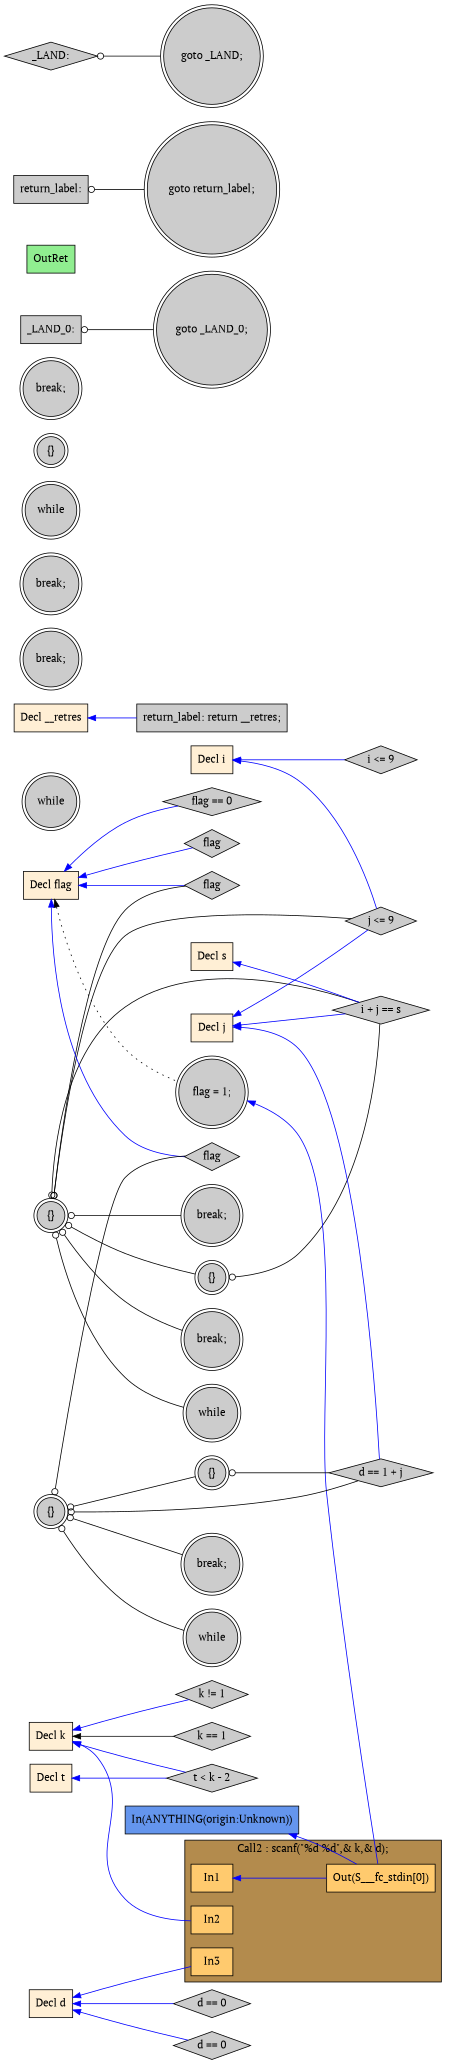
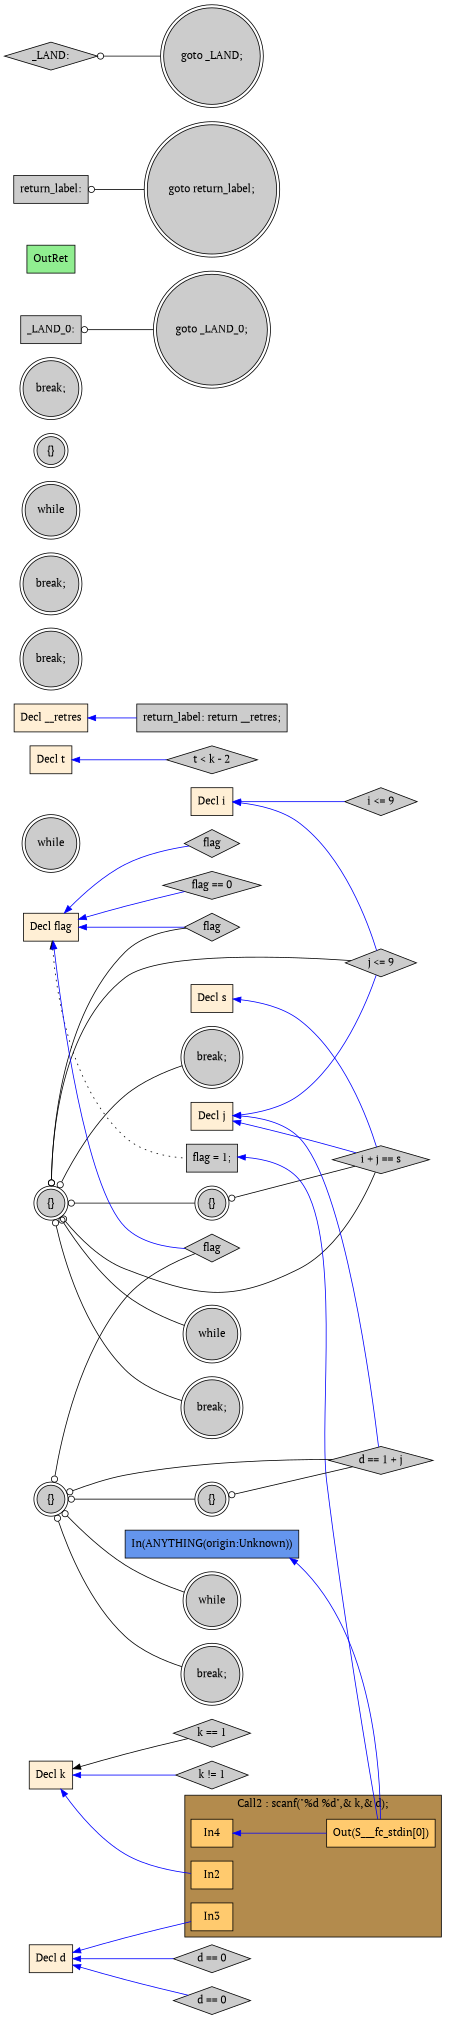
  digraph {
    fontname="PT Serif"
    rankdir=LR
    node [fillcolor="#CCCCCC" fontname="PT Serif" shape=box style=filled]
    edge [color="#0000FF" dir=back fontname="PT Serif"]
-   n1 [fillcolor="#FFCA6E" label=In1]
+   n1 [fillcolor="#FFCA6E" label=In4]
    n2 [fillcolor="#FFCA6E" label=In2]
    n3 [fillcolor="#FFCA6E" label=In3]
    n4 [fillcolor="#FFCA6E" label="Out(S___fc_stdin[0])"]
    n5 [label=while shape=doublecircle]
    n6 [label="i <= 9" shape=diamond]
    n7 [label=flag shape=diamond]
    n8 [fillcolor="#FFEFD5" label="Decl k"]
    n9 [label="t < k - 2" shape=diamond]
    n10 [label="k == 1" shape=diamond]
    n11 [label="k != 1" shape=diamond]
    n12 [label="{}" shape=doublecircle]
    n13 [label=while shape=doublecircle]
    n14 [label="j <= 9" shape=diamond]
    n15 [label=flag shape=diamond]
    n16 [label="break;" shape=doublecircle]
    n17 [label="break;" shape=doublecircle]
    n18 [label="{}" shape=doublecircle]
    n19 [label="i + j == s" shape=diamond]
    n20 [fillcolor="#FFEFD5" label="Decl d"]
    n21 [label="d == 0" shape=diamond]
    n22 [label="d == 0" shape=diamond]
    n23 [label="d == 1 + j" shape=diamond]
    n24 [fillcolor="#FFEFD5" label="Decl i"]
    n25 [fillcolor="#FFEFD5" label="Decl j"]
    n26 [fillcolor="#FFEFD5" label="Decl flag"]
-   n27 [label="flag = 1;" shape=doublecircle]
+   n27 [label="flag = 1;"]
    n28 [label="flag == 0" shape=diamond]
    n29 [label=flag shape=diamond]
    n30 [fillcolor="#FFEFD5" label="Decl t"]
    n31 [fillcolor="#FFEFD5" label="Decl s"]
    n32 [fillcolor="#FFEFD5" label="Decl __retres"]
    n33 [label="return_label: return __retres;"]
    n34 [label="break;" shape=doublecircle]
    n35 [label="break;" shape=doublecircle]
    n36 [label=while shape=doublecircle]
    n37 [label="{}" shape=doublecircle]
    n38 [label="break;" shape=doublecircle]
    n39 [label="goto _LAND_0;" shape=doublecircle]
    n40 [fillcolor="#90EE90" label=OutRet]
    n41 [label="_LAND_0:"]
    n42 [fillcolor="#6495ED" label="In(ANYTHING(origin:Unknown))"]
    n43 [label="goto return_label;" shape=doublecircle]
    n44 [label="return_label:"]
    n45 [label="goto _LAND;" shape=doublecircle]
    n46 [label="_LAND:" shape=diamond]
    n47 [label="{}" shape=doublecircle]
    n48 [label=while shape=doublecircle]
    n49 [label="{}" shape=doublecircle]
    n50 [label="break;" shape=doublecircle]
    subgraph cluster_1 {
      fillcolor="#B38B4D"
      label="Call2 : scanf(\"%d %d\",& k,& d);"
      style=filled
      n1
      n2
      n3
      n4
    }
    n1 -> n4
    n8 -> n2
-   n8 -> n9
    n8 -> n10 [color="#000000"]
    n8 -> n11
    n12 -> n13 [arrowtail=odot color="#000000"]
    n12 -> n14 [arrowtail=odot color="#000000"]
    n12 -> n15 [arrowtail=odot color="#000000"]
    n12 -> n16 [arrowtail=odot color="#000000"]
    n12 -> n17 [arrowtail=odot color="#000000"]
    n12 -> n18 [arrowtail=odot color="#000000"]
    n12 -> n19 [arrowtail=odot color="#000000"]
    n18 -> n19 [arrowtail=odot color="#000000"]
    n20 -> n3
    n20 -> n21
    n20 -> n22
    n24 -> n6
    n24 -> n14
    n25 -> n14
    n25 -> n19
    n25 -> n23
    n26 -> n7
    n26 -> n15
    n26 -> n27 [color="#000000" style=dotted]
    n26 -> n28
    n26 -> n29
    n27 -> n4
    n30 -> n9
    n31 -> n19
    n32 -> n33
    n41 -> n39 [arrowtail=odot color="#000000"]
    n42 -> n4
    n44 -> n43 [arrowtail=odot color="#000000"]
    n46 -> n45 [arrowtail=odot color="#000000"]
    n47 -> n23 [arrowtail=odot color="#000000"]
    n47 -> n29 [arrowtail=odot color="#000000"]
    n47 -> n48 [arrowtail=odot color="#000000"]
    n47 -> n49 [arrowtail=odot color="#000000"]
    n47 -> n50 [arrowtail=odot color="#000000"]
    n49 -> n23 [arrowtail=odot color="#000000"]
  }
